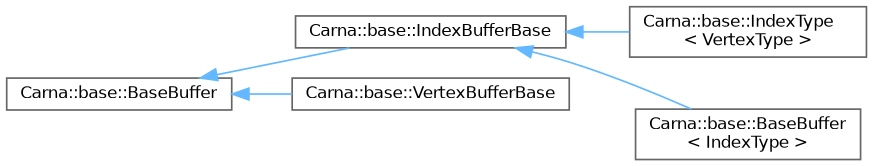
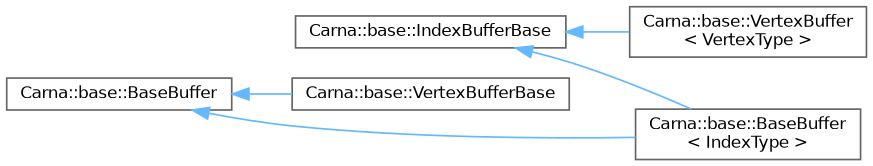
  digraph {
    rankdir=LR
    node [color=grey40 fillcolor=white fontname=Helvetica fontsize=10 shape=box style=filled]
    edge [color=steelblue1 dir=back fontname=Helvetica fontsize=10 labelfontname=Helvetica labelfontsize=10 style=solid]
    n1 [height=0.2 label="Carna::base::BaseBuffer" width=0.4]
    n2 [height=0.2 label="Carna::base::IndexBufferBase" width=0.4]
    n3 [height=0.2 label="Carna::base::VertexBufferBase" width=0.4]
    n4 [height=0.2 label="Carna::base::BaseBuffer\l\< IndexType \>" width=0.4]
-   n5 [height=0.2 label="Carna::base::IndexType\l\< VertexType \>" width=0.4]
-   n1 -> n2
+   n5 [height=0.2 label="Carna::base::VertexBuffer\l\< VertexType \>" width=0.4]
+   n1 -> n4
    n1 -> n3
    n2 -> n4
    n2 -> n5
  }
